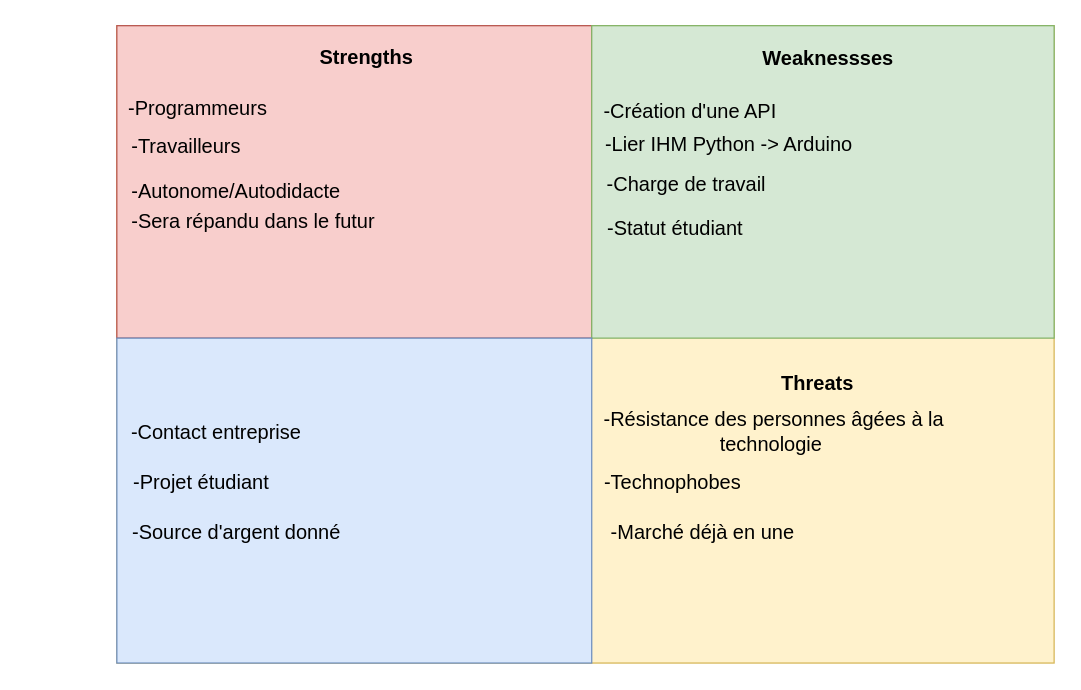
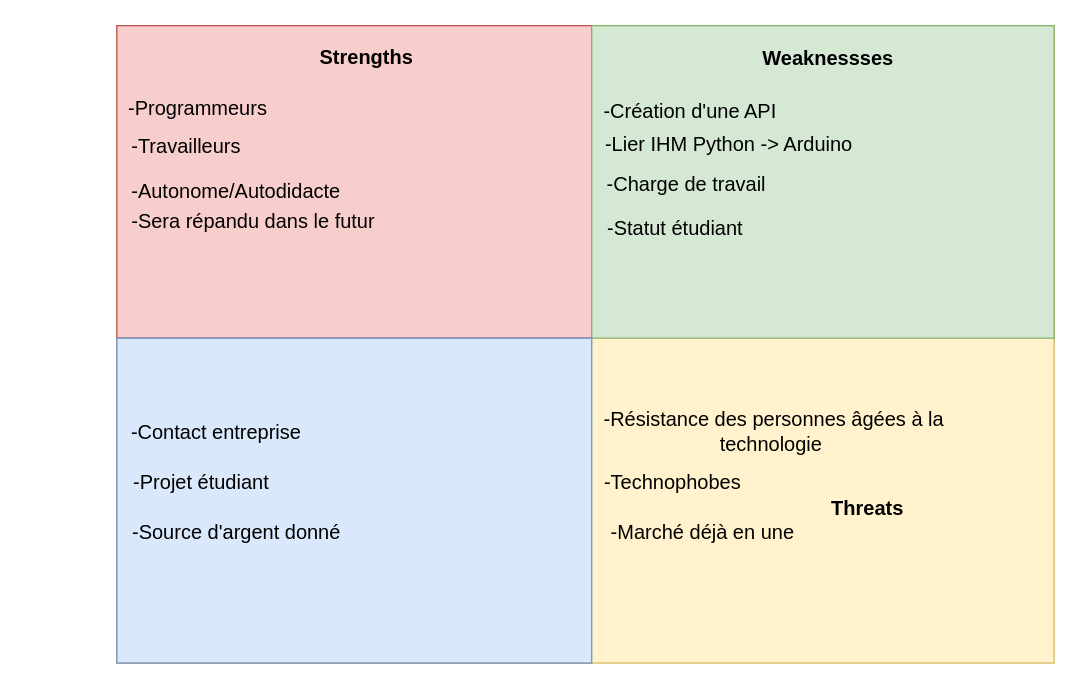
  <mxCell id="0" />
  <mxCell id="1" parent="0" />
  <mxCell id="2" value="" style="rounded=0;whiteSpace=wrap;html=1;fillColor=#fff2cc;strokeColor=#d6b656;" vertex="1" parent="1"><mxGeometry x="93" y="20" width="750" height="510" as="geometry" /></mxCell>
  <mxCell id="3" value="" style="rounded=0;whiteSpace=wrap;html=1;fillColor=#f8cecc;strokeColor=#b85450;" vertex="1" parent="1"><mxGeometry x="93" y="20" width="380" height="250" as="geometry" /></mxCell>
  <mxCell id="4" value="" style="rounded=0;whiteSpace=wrap;html=1;fillColor=#d5e8d4;strokeColor=#82b366;" vertex="1" parent="1"><mxGeometry x="473" y="20" width="370" height="250" as="geometry" /></mxCell>
  <mxCell id="5" value="" style="rounded=0;whiteSpace=wrap;html=1;fillColor=#dae8fc;strokeColor=#6c8ebf;" vertex="1" parent="1"><mxGeometry x="93" y="270" width="380" height="260" as="geometry" /></mxCell>
  <mxCell id="6" value="&lt;span style=&quot;font-size: 16px&quot;&gt;&lt;b&gt;Strengths&lt;/b&gt;&lt;/span&gt;" style="text;html=1;strokeColor=none;fillColor=none;align=center;verticalAlign=middle;whiteSpace=wrap;rounded=0;" vertex="1" parent="1"><mxGeometry x="153" y="30" width="280" height="30" as="geometry" /></mxCell>
  <mxCell id="7" value="&lt;div style=&quot;text-align: center&quot;&gt;&lt;span&gt;&lt;font face=&quot;helvetica&quot;&gt;&lt;b&gt;Weaknessses&lt;/b&gt;&lt;/font&gt;&lt;/span&gt;&lt;/div&gt;" style="text;whiteSpace=wrap;html=1;fontSize=16;" vertex="1" parent="1"><mxGeometry x="608" y="30" width="100" height="30" as="geometry" /></mxCell>
- <mxCell id="8" value="&lt;div style=&quot;text-align: center&quot;&gt;&lt;font face=&quot;helvetica&quot;&gt;&lt;b&gt;Threats&lt;/b&gt;&lt;/font&gt;&lt;/div&gt;" style="text;whiteSpace=wrap;html=1;fontSize=16;" vertex="1" parent="1"><mxGeometry x="623" y="290" width="100" height="30" as="geometry" /></mxCell>
+ <mxCell id="8" value="&lt;div style=&quot;text-align: center&quot;&gt;&lt;font face=&quot;helvetica&quot;&gt;&lt;b&gt;Threats&lt;/b&gt;&lt;/font&gt;&lt;/div&gt;" style="text;whiteSpace=wrap;html=1;fontSize=16;" vertex="1" parent="1"><mxGeometry x="663" y="390" width="100" height="30" as="geometry" /></mxCell>
  <mxCell id="9" value="-Résistance des personnes âgées à la technologie&amp;nbsp;" style="text;html=1;strokeColor=none;fillColor=none;align=center;verticalAlign=middle;whiteSpace=wrap;rounded=0;fontSize=16;" vertex="1" parent="1"><mxGeometry x="474" y="330" width="290" height="30" as="geometry" /></mxCell>
  <mxCell id="10" value="-Technophobes" style="text;html=1;strokeColor=none;fillColor=none;align=center;verticalAlign=middle;whiteSpace=wrap;rounded=0;fontSize=16;" vertex="1" parent="1"><mxGeometry x="463" y="370" width="150" height="30" as="geometry" /></mxCell>
  <mxCell id="11" value="-Programmeurs" style="text;html=1;strokeColor=none;fillColor=none;align=center;verticalAlign=middle;whiteSpace=wrap;rounded=0;fontSize=16;" vertex="1" parent="1"><mxGeometry x="73" y="71" width="170" height="30" as="geometry" /></mxCell>
  <mxCell id="12" value="&lt;div style=&quot;text-align: center&quot;&gt;&lt;font face=&quot;helvetica&quot;&gt;-Travailleurs&amp;nbsp;&lt;/font&gt;&lt;/div&gt;" style="text;whiteSpace=wrap;html=1;fontSize=16;" vertex="1" parent="1"><mxGeometry x="103" y="100" width="140" height="30" as="geometry" /></mxCell>
  <mxCell id="13" value="&lt;div style=&quot;text-align: center&quot;&gt;&lt;font face=&quot;helvetica&quot;&gt;-Autonome/Autodidacte&lt;/font&gt;&lt;/div&gt;" style="text;whiteSpace=wrap;html=1;fontSize=16;" vertex="1" parent="1"><mxGeometry x="103" y="136" width="190" height="30" as="geometry" /></mxCell>
  <mxCell id="14" value="&lt;div style=&quot;text-align: center&quot;&gt;&lt;font face=&quot;helvetica&quot;&gt;-Sera répandu dans le futur&lt;/font&gt;&lt;/div&gt;" style="text;whiteSpace=wrap;html=1;fontSize=16;" vertex="1" parent="1"><mxGeometry x="103" y="160" width="240" height="30" as="geometry" /></mxCell>
  <mxCell id="15" value="-Création d'une API" style="text;html=1;strokeColor=none;fillColor=none;align=center;verticalAlign=middle;whiteSpace=wrap;rounded=0;fontSize=16;" vertex="1" parent="1"><mxGeometry x="402" y="73" width="300" height="30" as="geometry" /></mxCell>
  <mxCell id="16" value="-Lier IHM Python -&amp;gt; Arduino" style="text;html=1;strokeColor=none;fillColor=none;align=center;verticalAlign=middle;whiteSpace=wrap;rounded=0;fontSize=16;" vertex="1" parent="1"><mxGeometry x="473" y="100" width="220" height="30" as="geometry" /></mxCell>
  <mxCell id="17" value="-Source d'argent donné" style="text;html=1;strokeColor=none;fillColor=none;align=center;verticalAlign=middle;whiteSpace=wrap;rounded=0;fontSize=16;" vertex="1" parent="1"><mxGeometry x="89" y="410" width="200" height="30" as="geometry" /></mxCell>
  <mxCell id="18" value="-Projet étudiant&amp;nbsp;" style="text;html=1;strokeColor=none;fillColor=none;align=center;verticalAlign=middle;whiteSpace=wrap;rounded=0;fontSize=16;" vertex="1" parent="1"><mxGeometry x="88" y="370" width="150" height="30" as="geometry" /></mxCell>
  <mxCell id="19" value="-Contact entreprise&amp;nbsp;" style="text;html=1;strokeColor=none;fillColor=none;align=center;verticalAlign=middle;whiteSpace=wrap;rounded=0;fontSize=16;" vertex="1" parent="1"><mxGeometry x="20" y="330" width="310" height="30" as="geometry" /></mxCell>
  <mxCell id="20" value="-Charge de travail" style="text;html=1;strokeColor=none;fillColor=none;align=center;verticalAlign=middle;whiteSpace=wrap;rounded=0;fontSize=16;" vertex="1" parent="1"><mxGeometry x="464" y="132" width="170" height="30" as="geometry" /></mxCell>
  <mxCell id="21" value="-Statut étudiant" style="text;html=1;strokeColor=none;fillColor=none;align=center;verticalAlign=middle;whiteSpace=wrap;rounded=0;fontSize=16;" vertex="1" parent="1"><mxGeometry x="454" y="167" width="172" height="30" as="geometry" /></mxCell>
  <mxCell id="22" value="-Marché déjà en une" style="text;html=1;strokeColor=none;fillColor=none;align=center;verticalAlign=middle;whiteSpace=wrap;rounded=0;fontSize=16;" vertex="1" parent="1"><mxGeometry x="472" y="410" width="180" height="30" as="geometry" /></mxCell>
